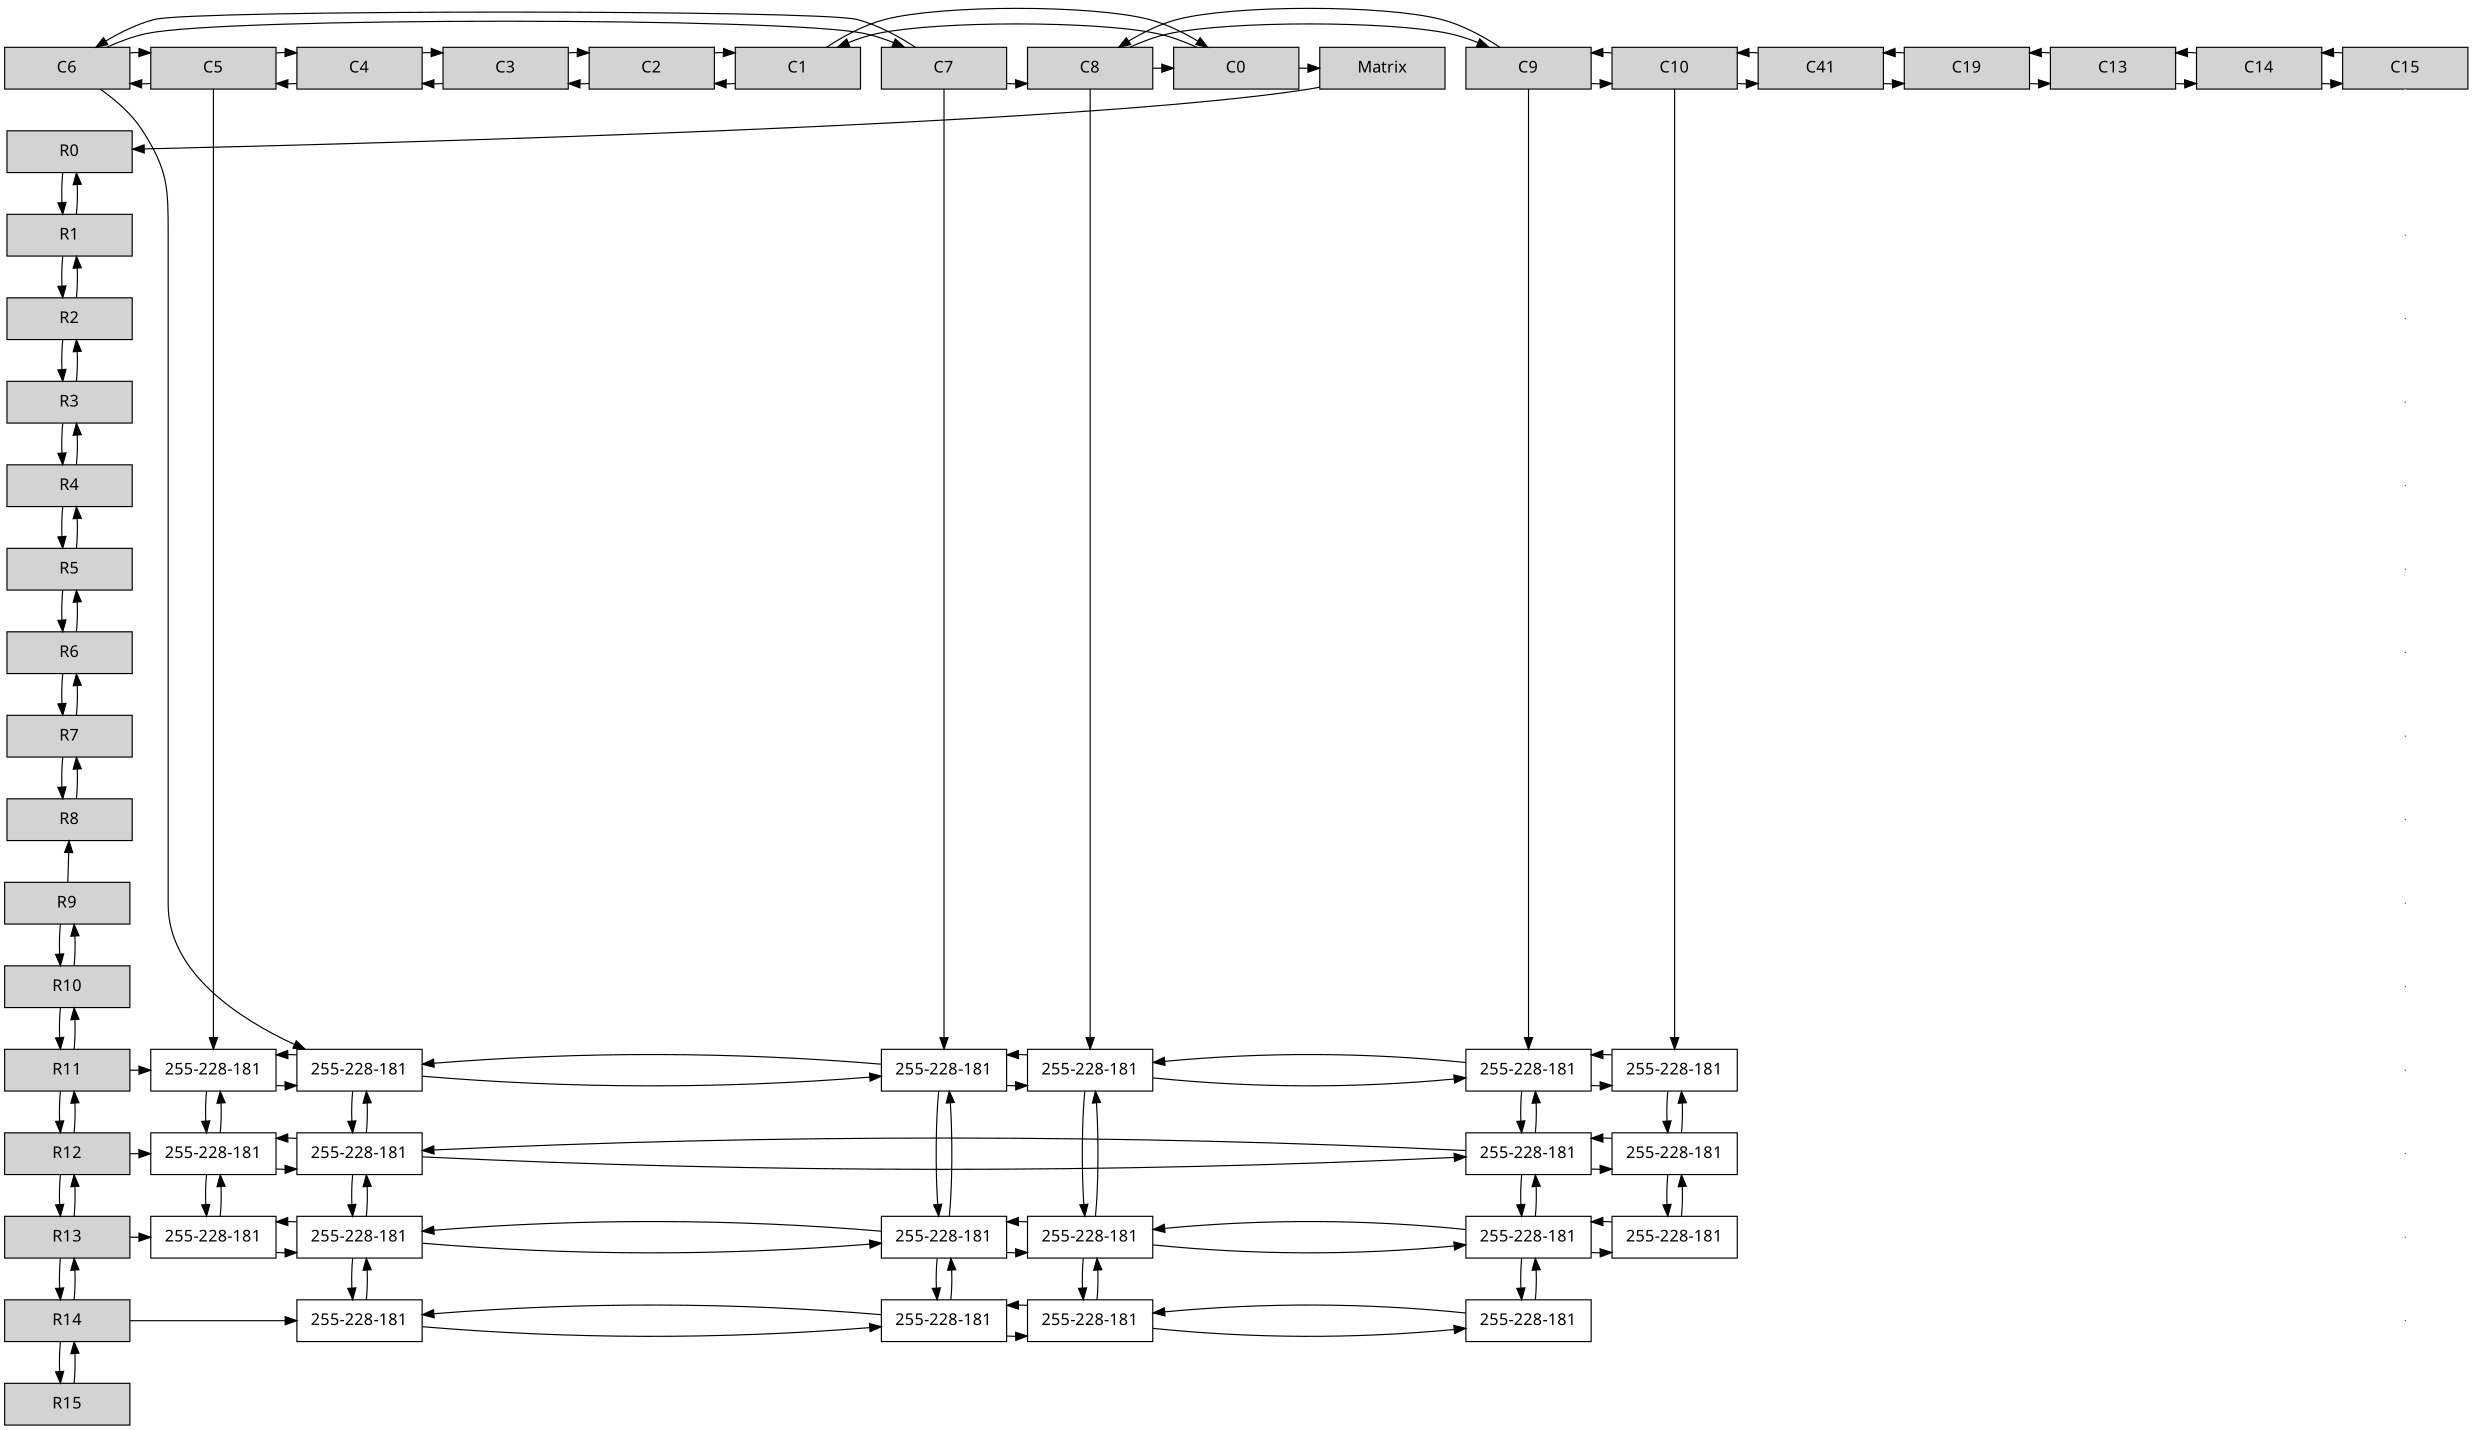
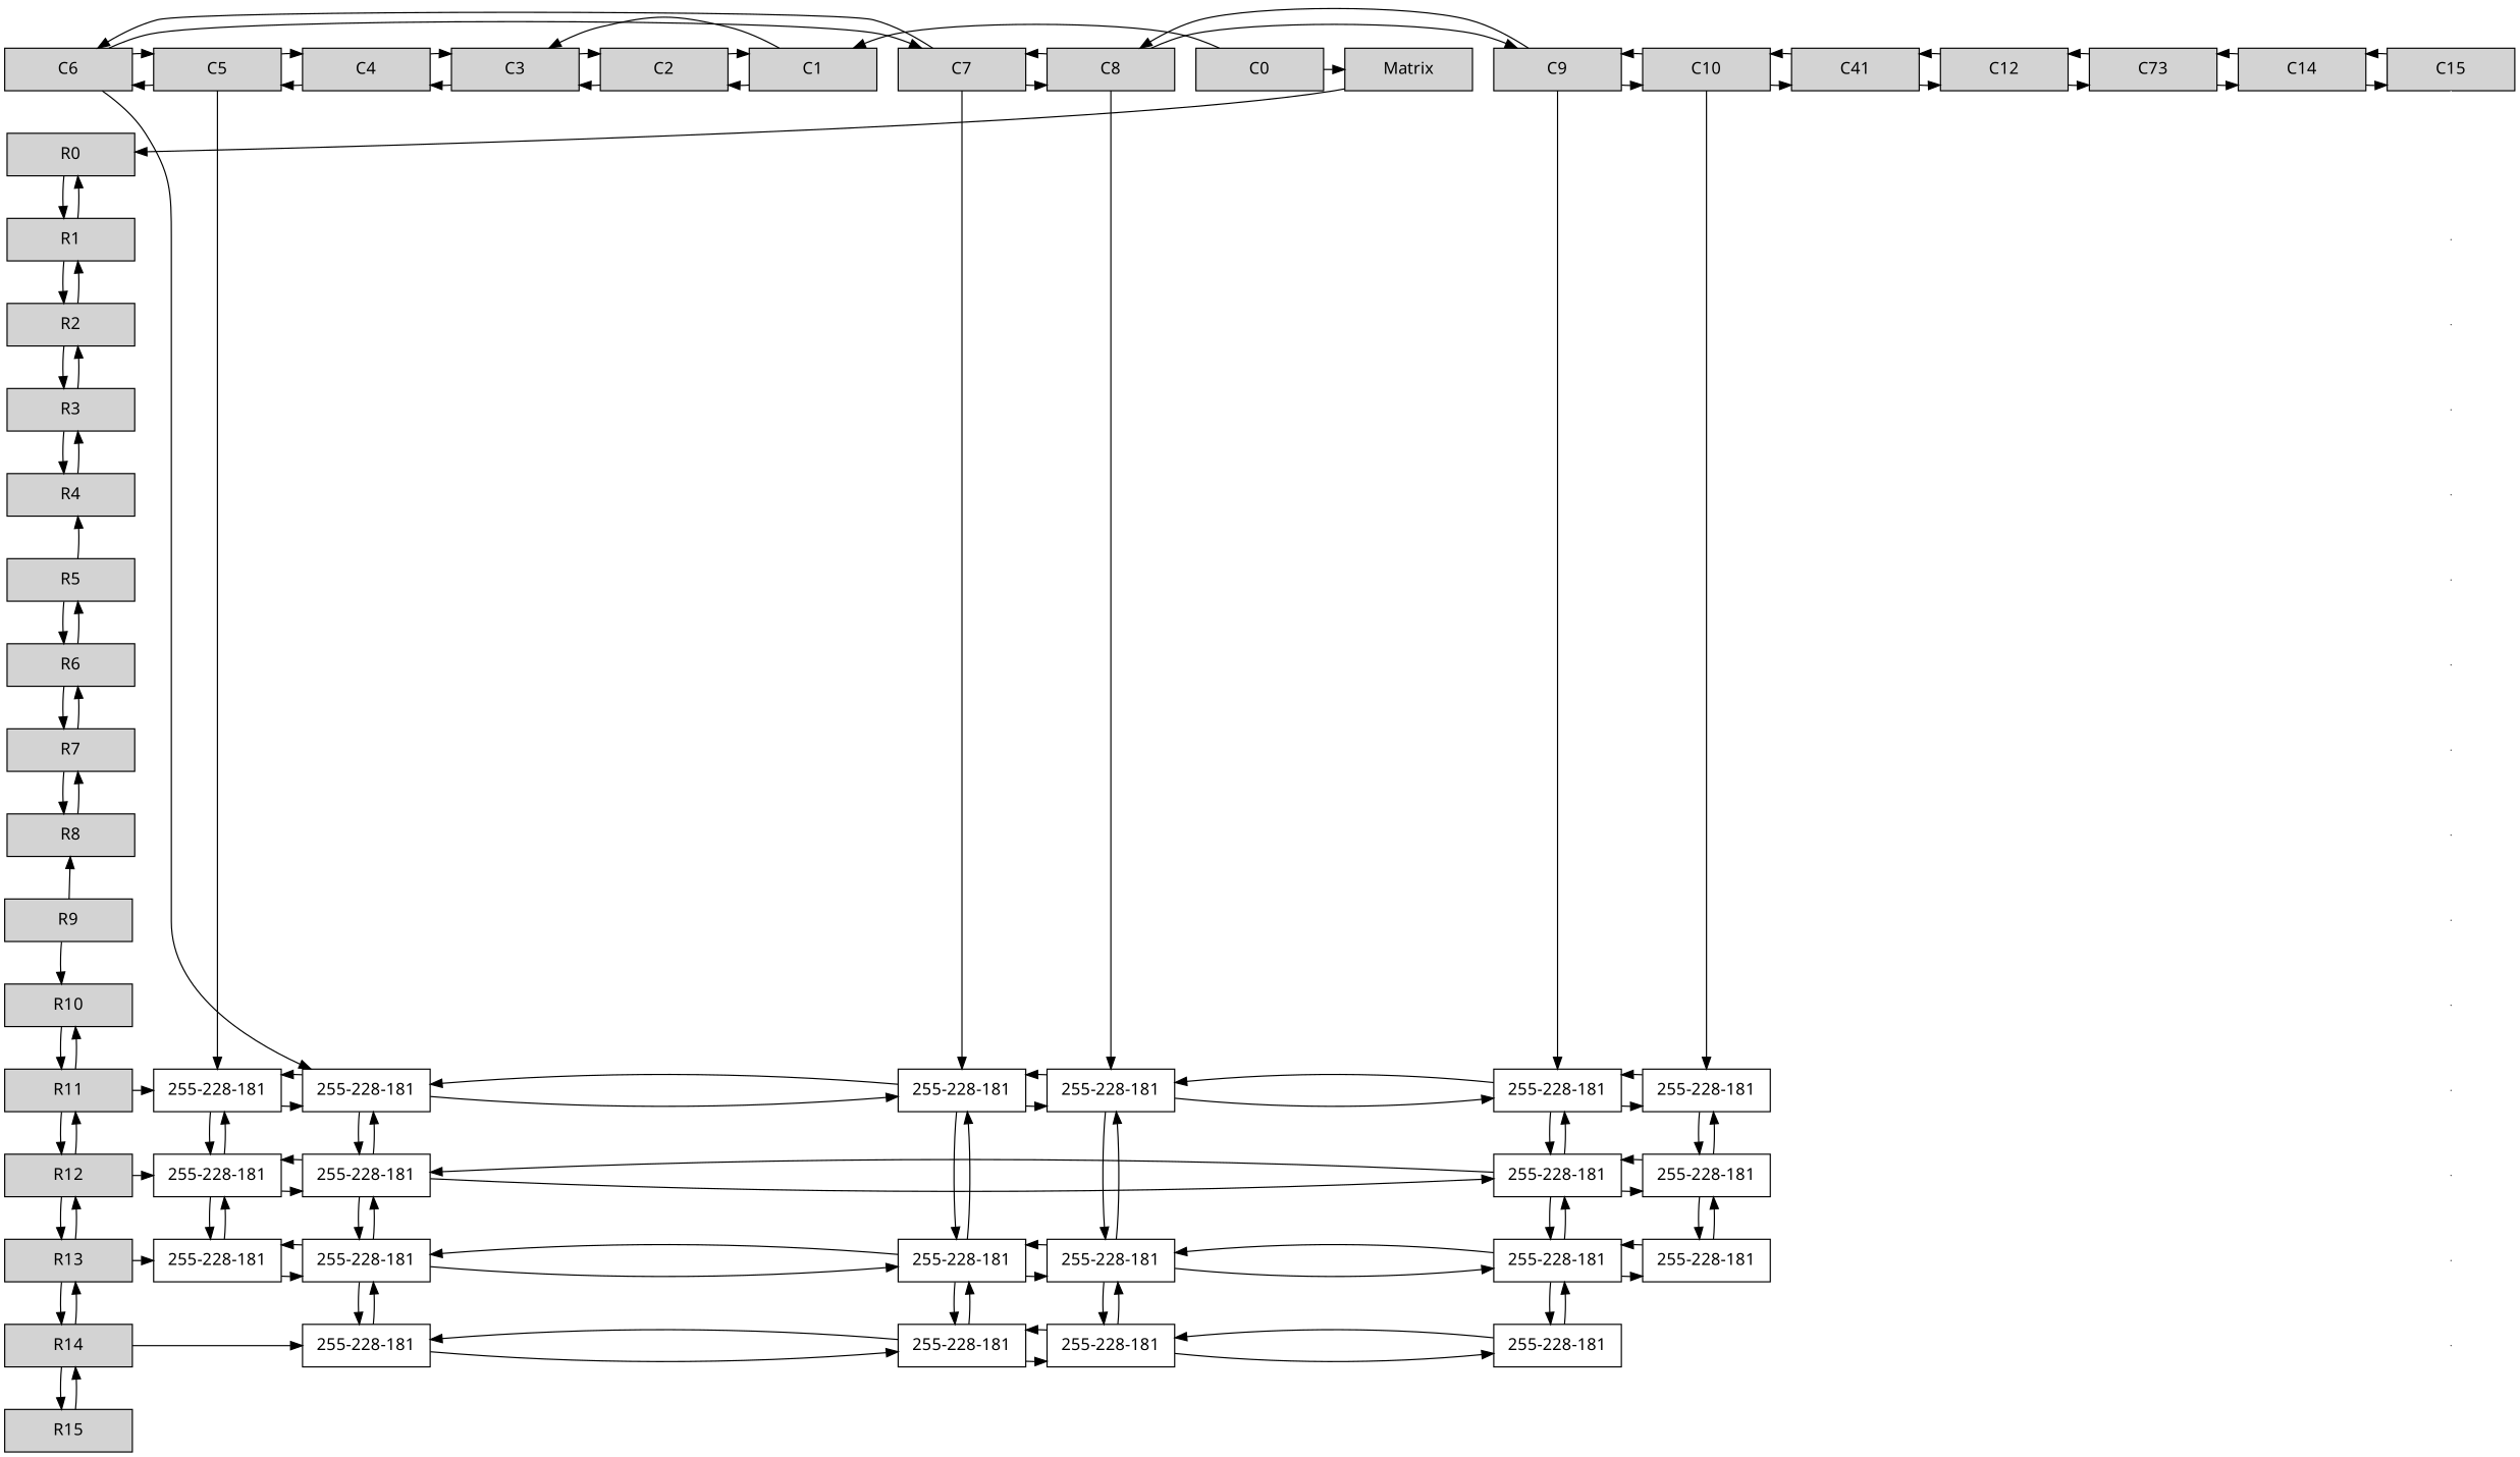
  digraph {
    fontname="Noto Sans"
    node [fontname="Noto Sans" group=1 shape=box]
    edge [fontname="Noto Sans"]
    n1 [label=Matrix style=filled width=1.5]
    n2 [group=2 label=C0 style=filled width=1.5]
    n3 [group=3 label=C1 style=filled width=1.5]
    n4 [group=4 label=C2 style=filled width=1.5]
    n5 [group=5 label=C3 style=filled width=1.5]
    n6 [group=6 label=C4 style=filled width=1.5]
    n7 [group=7 label=C5 style=filled width=1.5]
    n8 [group=8 label=C6 style=filled width=1.5]
    n9 [group=9 label=C7 style=filled width=1.5]
    n10 [group=10 label=C8 style=filled width=1.5]
    n11 [group=11 label=C9 style=filled width=1.5]
    n12 [group=12 label=C10 style=filled width=1.5]
    n13 [group=13 label=C41 style=filled width=1.5]
-   n14 [group=14 label=C19 style=filled width=1.5]
-   n15 [group=15 label=C13 style=filled width=1.5]
+   n14 [group=14 label=C12 style=filled width=1.5]
+   n15 [group=15 label=C73 style=filled width=1.5]
    n16 [group=16 label=C14 style=filled width=1.5]
    n17 [group=17 label=C15 style=filled width=1.5]
    e6 [shape=point width=0 group=""]
    n19 [label=R7 style=filled width=1.5]
    n20 [label=R11 style=filled width=1.5]
    n21 [group=7 label="255-228-181" width=1.5]
    n22 [group=8 label="255-228-181" width=1.5]
    n23 [group=9 label="255-228-181" width=1.5]
    n24 [group=10 label="255-228-181" width=1.5]
    n25 [group=11 label="255-228-181" width=1.5]
    n26 [group=12 label="255-228-181" width=1.5]
    n27 [label=R12 style=filled width=1.5]
    n28 [group=7 label="255-228-181" width=1.5]
    n29 [group=8 label="255-228-181" width=1.5]
    n30 [group=11 label="255-228-181" width=1.5]
    n31 [group=12 label="255-228-181" width=1.5]
    n32 [label=R13 style=filled width=1.5]
    n33 [group=7 label="255-228-181" width=1.5]
    n34 [group=8 label="255-228-181" width=1.5]
    n35 [group=9 label="255-228-181" width=1.5]
    n36 [group=10 label="255-228-181" width=1.5]
    n37 [group=11 label="255-228-181" width=1.5]
    n38 [group=12 label="255-228-181" width=1.5]
    n39 [label=R14 style=filled width=1.5]
    n40 [group=8 label="255-228-181" width=1.5]
    n41 [group=9 label="255-228-181" width=1.5]
    n42 [group=10 label="255-228-181" width=1.5]
    n43 [group=11 label="255-228-181" width=1.5]
    e0 [shape=point width=0 group=""]
    n45 [label=R1 style=filled width=1.5]
    e1 [shape=point width=0 group=""]
    n47 [label=R2 style=filled width=1.5]
    e2 [shape=point width=0 group=""]
    n49 [label=R3 style=filled width=1.5]
    e3 [shape=point width=0 group=""]
    n51 [label=R4 style=filled width=1.5]
    e4 [shape=point width=0 group=""]
    n53 [label=R5 style=filled width=1.5]
    e5 [shape=point width=0 group=""]
    n55 [label=R6 style=filled width=1.5]
    e7 [shape=point width=0 group=""]
    n57 [label=R8 style=filled width=1.5]
    e8 [shape=point width=0 group=""]
    n59 [label=R9 style=filled width=1.5]
    e9 [shape=point width=0 group=""]
    n61 [label=R10 style=filled width=1.5]
    e10 [shape=point width=0 group=""]
    e11 [shape=point width=0 group=""]
    e12 [shape=point width=0 group=""]
    e13 [shape=point width=0 group=""]
    n66 [label=R0 style=filled width=1.5]
    n67 [label=R15 style=filled width=1.5]
    subgraph sub_1 {
      rank=same
      n1
      n2
      n3
      n4
      n5
      n6
      n7
      n8
      n9
      n10
      n11
      n12
      n13
      n14
      n15
      n16
      n17
    }
    subgraph sub_2 {
      rank=same
      e6
      n19
    }
    subgraph sub_3 {
      rank=same
      n20
      n21
      n22
      n23
      n24
      n25
      n26
    }
    subgraph sub_4 {
      rank=same
      n27
      n28
      n29
      n30
      n31
    }
    subgraph sub_5 {
      rank=same
      n32
      n33
      n34
      n35
      n36
      n37
      n38
    }
    subgraph sub_6 {
      rank=same
      n39
      n40
      n41
      n42
      n43
    }
    subgraph sub_7 {
      rank=same
      e0
      n45
    }
    subgraph sub_8 {
      rank=same
      e1
      n47
    }
    subgraph sub_9 {
      rank=same
      e2
      n49
    }
    subgraph sub_10 {
      rank=same
      e3
      n51
    }
    subgraph sub_11 {
      rank=same
      e4
      n53
    }
    subgraph sub_12 {
      rank=same
      e5
      n55
    }
    subgraph sub_13 {
      rank=same
      e7
      n57
    }
    subgraph sub_14 {
      rank=same
      e8
      n59
    }
    subgraph sub_15 {
      rank=same
      e9
      n61
    }
    subgraph sub_16 {
      rank=same
      n20
      e10
    }
    subgraph sub_17 {
      rank=same
      n27
      e11
    }
    subgraph sub_18 {
      rank=same
      n32
      e12
    }
    subgraph sub_19 {
      rank=same
      n39
      e13
    }
    n1 -> n66
    n2 -> n1
    n2 -> n3
-   n3 -> n2
+   n3 -> n5
    n3 -> n4
    n4 -> n3
    n4 -> n5
    n5 -> n4
    n5 -> n6
    n6 -> n5
    n6 -> n7
    n7 -> n6
    n7 -> n8
    n7 -> n21
    n8 -> n7
    n8 -> n9
    n8 -> n22
    n9 -> n8
    n9 -> n10
    n9 -> n23
-   n10 -> n2
+   n10 -> n9
    n10 -> n11
    n10 -> n24
    n11 -> n10
    n11 -> n12
    n11 -> n25
    n12 -> n11
    n12 -> n13
    n12 -> n26
    n13 -> n12
    n13 -> n14
    n14 -> n13
    n14 -> n15
    n15 -> n14
    n15 -> n16
    n16 -> n15
    n16 -> n17
    n17 -> n16
    n17 -> e0 [color=white dir=none]
    e6 -> e7 [color=white dir=none]
    n19 -> n55
    n19 -> n57
    n20 -> n21
    n20 -> n27
    n20 -> n61
    n21 -> n22
    n21 -> n28
    n22 -> n21
    n22 -> n23
    n22 -> n29
    n23 -> n22
    n23 -> n24
    n23 -> n35
    n24 -> n23
    n24 -> n25
    n24 -> n36
    n25 -> n24
    n25 -> n26
    n25 -> n30
    n26 -> n25
    n26 -> n31
    n27 -> n20
    n27 -> n28
    n27 -> n32
    n28 -> n21
    n28 -> n29
    n28 -> n33
    n29 -> n22
    n29 -> n28
    n29 -> n30
    n29 -> n34
    n30 -> n25
    n30 -> n29
    n30 -> n31
    n30 -> n37
    n31 -> n26
    n31 -> n30
    n31 -> n38
    n32 -> n27
    n32 -> n33
    n32 -> n39
    n33 -> n28
    n33 -> n34
    n34 -> n29
    n34 -> n33
    n34 -> n35
    n34 -> n40
    n35 -> n23
    n35 -> n34
    n35 -> n36
    n35 -> n41
    n36 -> n24
    n36 -> n35
    n36 -> n37
    n36 -> n42
    n37 -> n30
    n37 -> n36
    n37 -> n38
    n37 -> n43
    n38 -> n31
    n38 -> n37
    n39 -> n32
    n39 -> n40
    n39 -> n67
    n40 -> n34
    n40 -> n41
    n41 -> n35
    n41 -> n40
    n41 -> n42
    n42 -> n36
    n42 -> n41
    n42 -> n43
    n43 -> n37
    n43 -> n42
    e0 -> e1 [color=white dir=none]
    n45 -> n47
    n45 -> n66
    e1 -> e2 [color=white dir=none]
    n47 -> n45
    n47 -> n49
    e2 -> e3 [color=white dir=none]
    n49 -> n47
    n49 -> n51
    e3 -> e4 [color=white dir=none]
    n51 -> n49
-   n51 -> n53
    e4 -> e5 [color=white dir=none]
    n53 -> n51
    n53 -> n55
    e5 -> e6 [color=white dir=none]
    n55 -> n19
    n55 -> n53
    e7 -> e8 [color=white dir=none]
    n57 -> n19
    e8 -> e9 [color=white dir=none]
    n59 -> n57
    n59 -> n61
    e9 -> e10 [color=white dir=none]
    n61 -> n20
-   n61 -> n59
    e10 -> e11 [color=white dir=none]
    e11 -> e12 [color=white dir=none]
    e12 -> e13 [color=white dir=none]
    n66 -> n45
    n67 -> n39
  }
